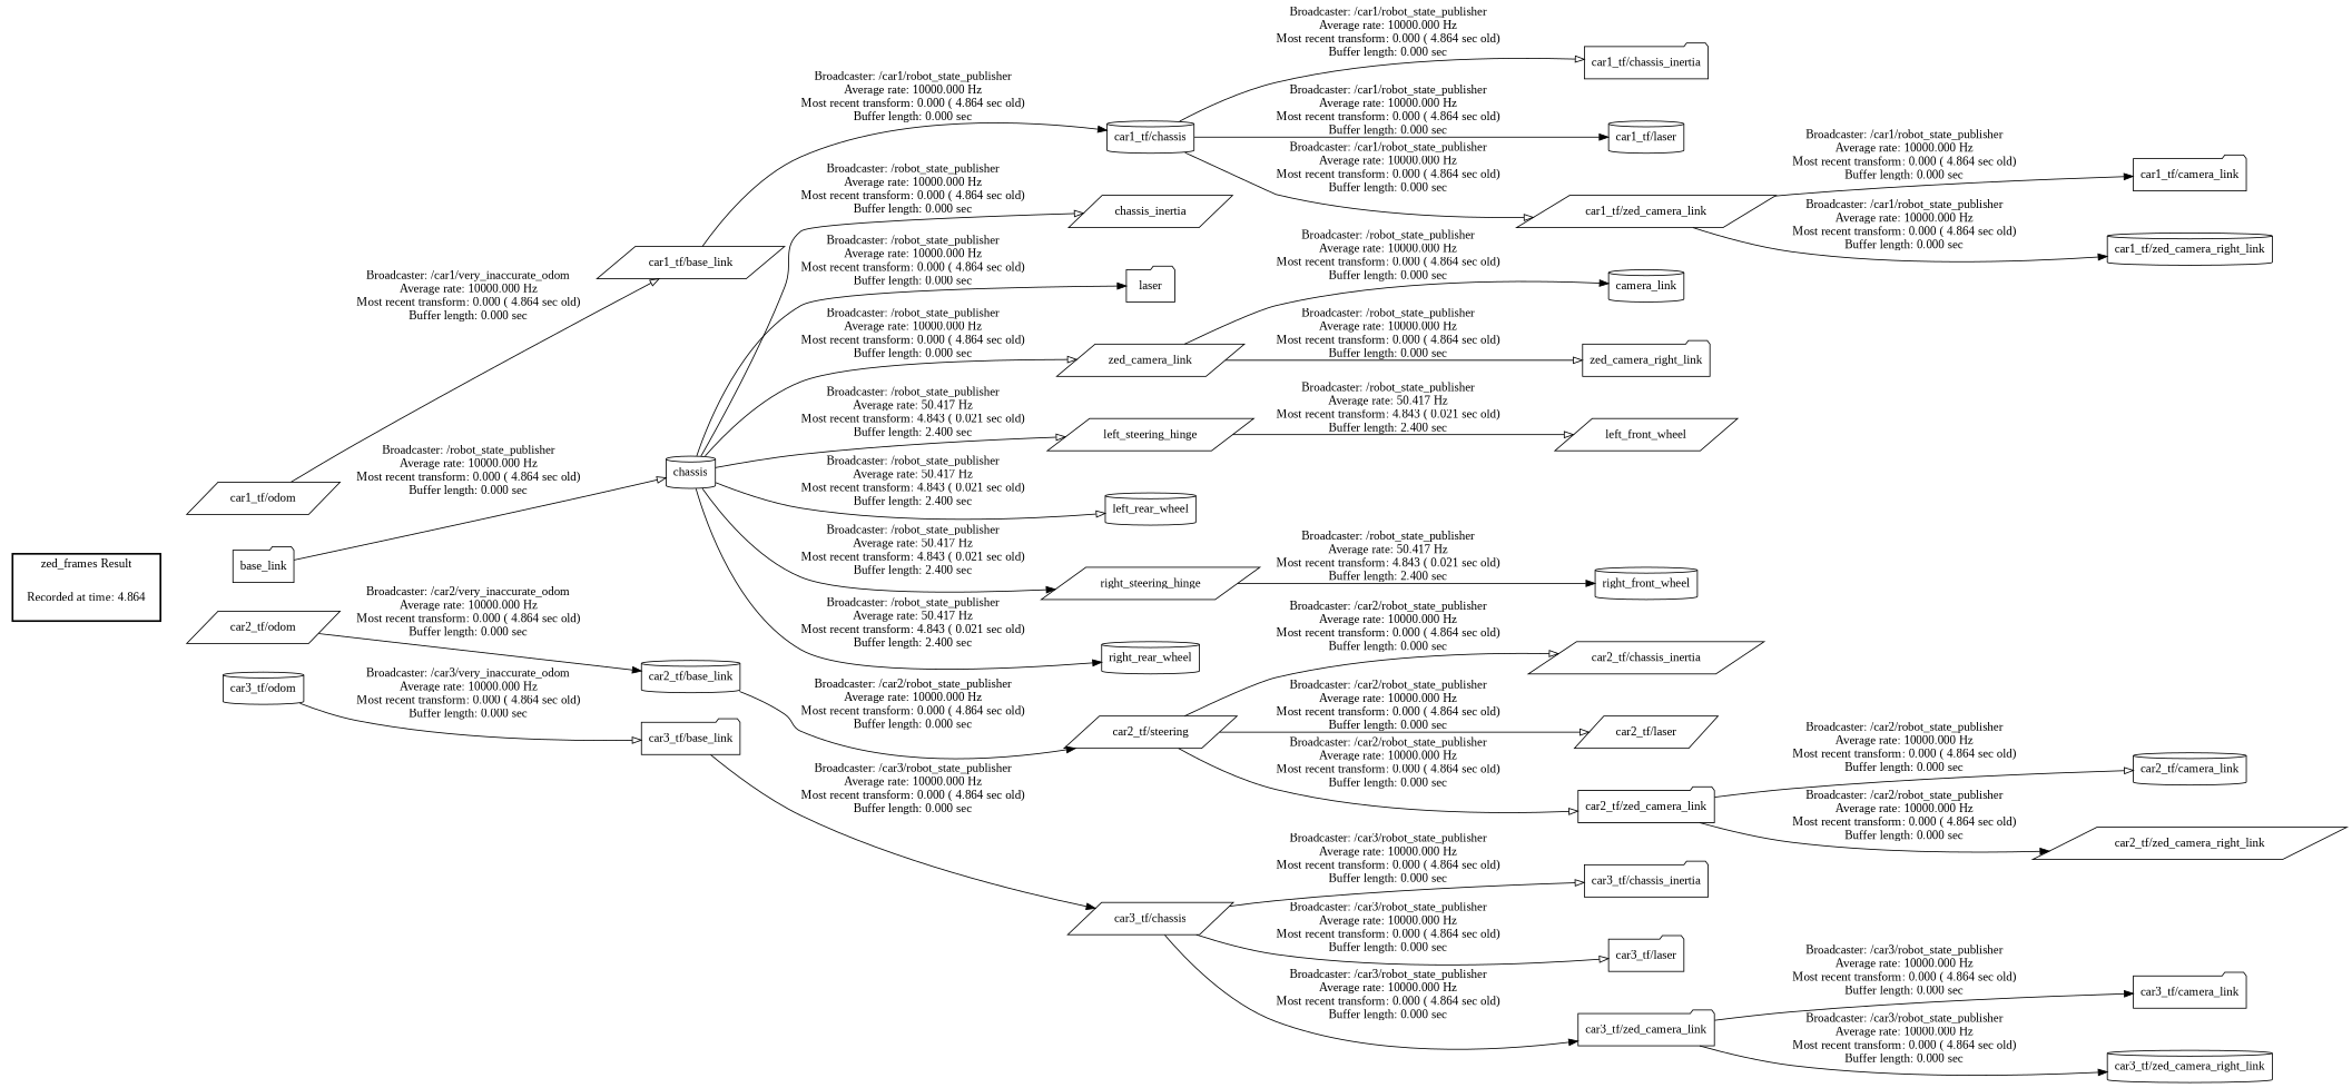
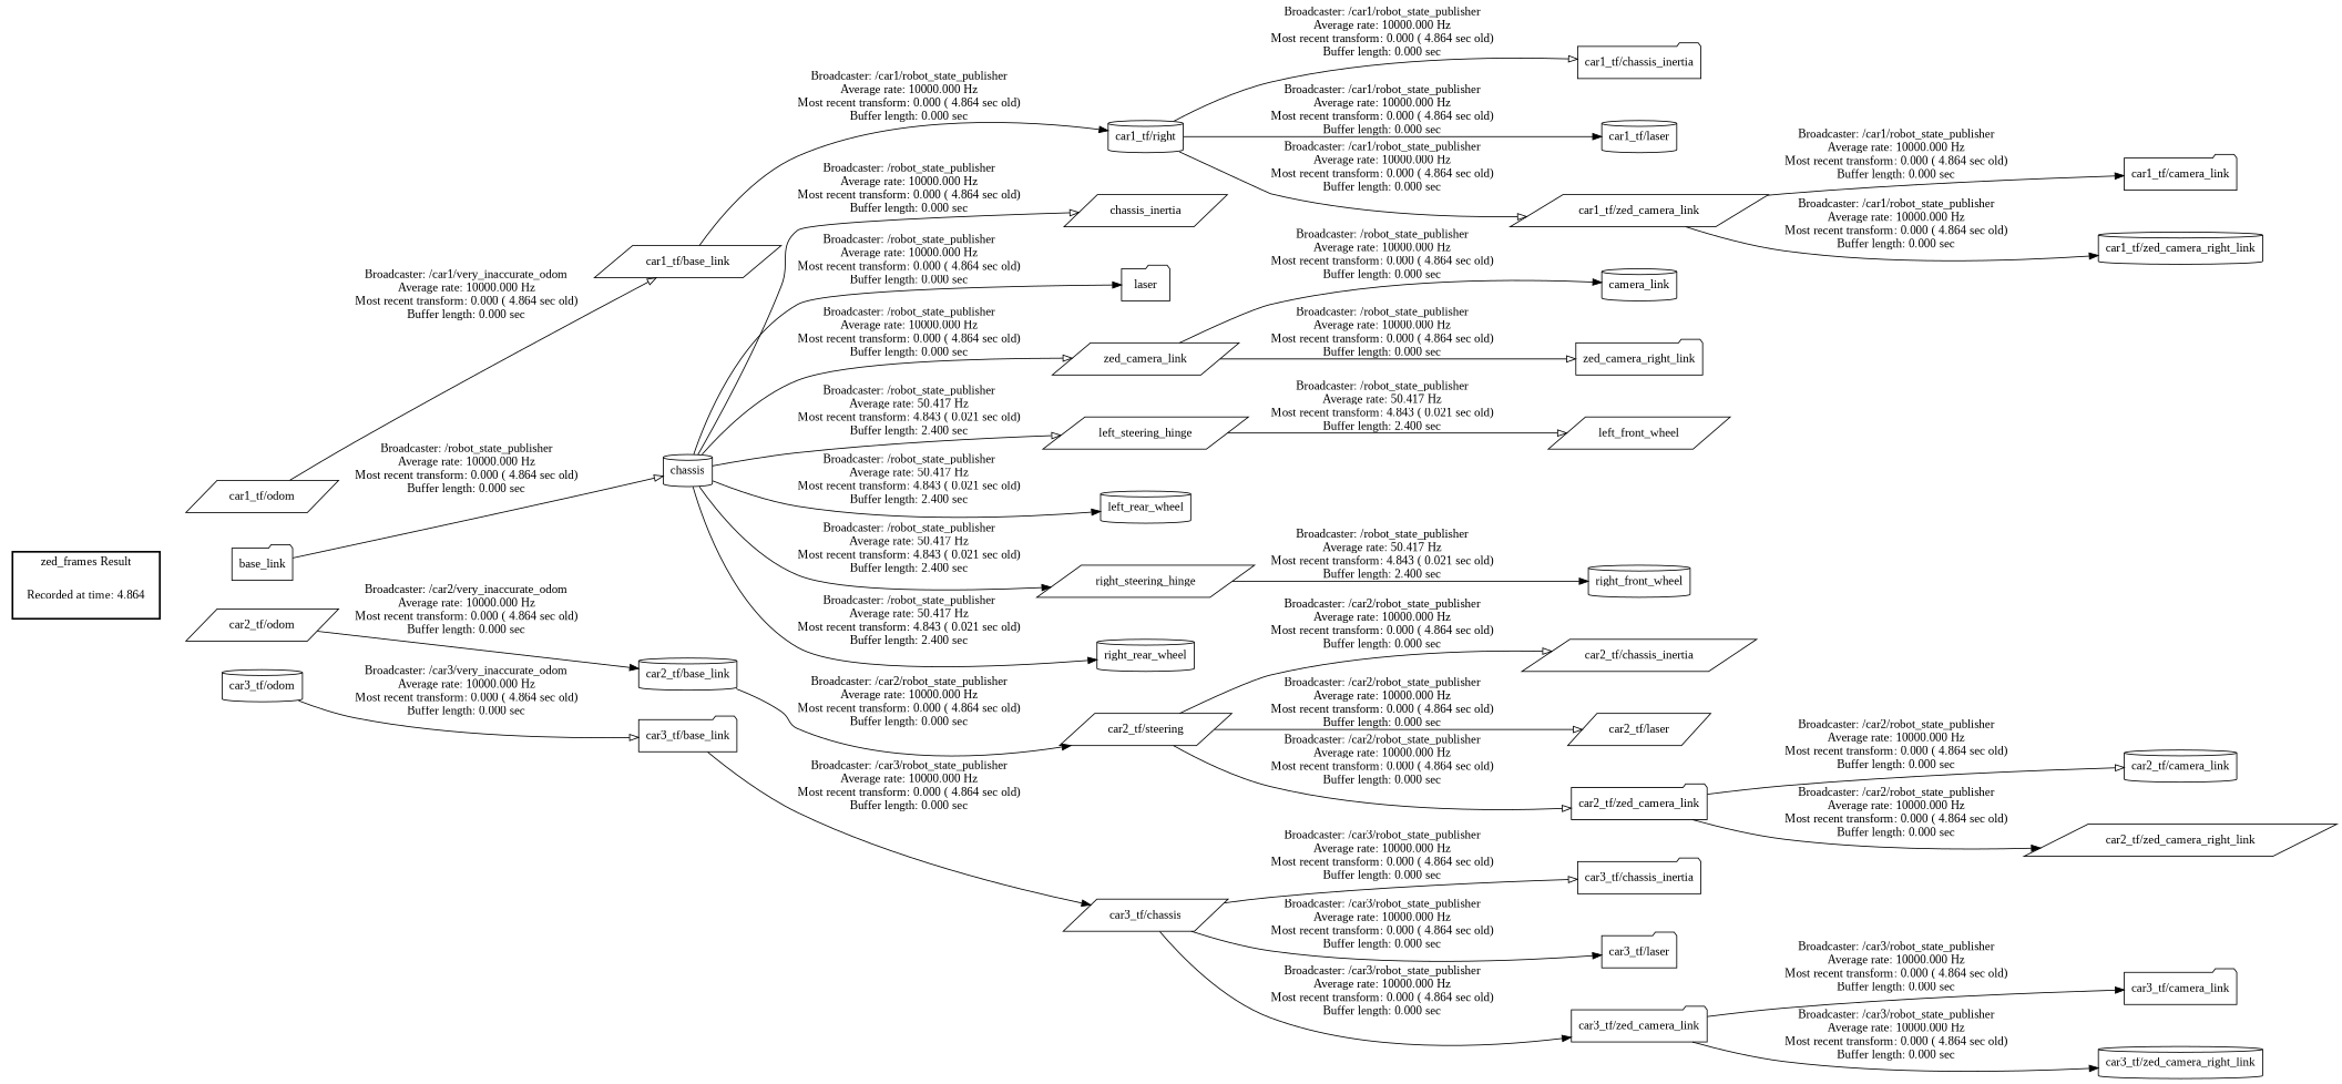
  digraph {
    fontname="Liberation Serif"
    rankdir=LR
    node [fontname="Liberation Serif" shape=parallelogram]
    edge [fontname="Liberation Serif" arrowhead=normal]
    "Recorded at time: 4.864" [shape=plaintext]
    "car1_tf/odom"
    base_link [shape=folder]
    "car2_tf/odom"
    "car3_tf/odom" [shape=cylinder]
-   "car1_tf/chassis" [shape=cylinder]
+   "car1_tf/chassis" [shape=cylinder label="car1_tf/right"]
    "car1_tf/base_link"
    "car1_tf/chassis_inertia" [shape=folder]
    "car1_tf/laser" [shape=cylinder]
    "car1_tf/zed_camera_link"
    "car1_tf/camera_link" [shape=folder]
    "car1_tf/zed_camera_right_link" [shape=cylinder]
    chassis [shape=cylinder]
    chassis_inertia
    laser [shape=folder]
    zed_camera_link
    left_steering_hinge
    left_rear_wheel [shape=cylinder]
    right_steering_hinge
    right_rear_wheel [shape=cylinder]
    camera_link [shape=cylinder]
    zed_camera_right_link [shape=folder]
    left_front_wheel
    right_front_wheel [shape=cylinder]
    "car2_tf/base_link" [shape=cylinder]
    n26 [label="car2_tf/steering"]
    "car2_tf/chassis_inertia"
    "car2_tf/laser"
    "car2_tf/zed_camera_link" [shape=folder]
    "car2_tf/camera_link" [shape=cylinder]
    "car2_tf/zed_camera_right_link"
    "car3_tf/base_link" [shape=folder]
    "car3_tf/chassis"
    "car3_tf/chassis_inertia" [shape=folder]
    "car3_tf/laser" [shape=folder]
    "car3_tf/zed_camera_link" [shape=folder]
    "car3_tf/camera_link" [shape=folder]
    "car3_tf/zed_camera_right_link" [shape=cylinder]
    subgraph cluster_1 {
      color=black
      label="zed_frames Result"
      style=bold
      "Recorded at time: 4.864"
    }
    "Recorded at time: 4.864" -> "car1_tf/odom" [style=invis arrowhead=""]
    "Recorded at time: 4.864" -> base_link [style=invis arrowhead=""]
    "Recorded at time: 4.864" -> "car2_tf/odom" [style=invis arrowhead=""]
    "Recorded at time: 4.864" -> "car3_tf/odom" [style=invis arrowhead=""]
    "car1_tf/odom" -> "car1_tf/base_link" [arrowhead=onormal label="Broadcaster: /car1/very_inaccurate_odom\nAverage rate: 10000.000 Hz\nMost recent transform: 0.000 ( 4.864 sec old)\nBuffer length: 0.000 sec\n"]
    base_link -> chassis [arrowhead=onormal label="Broadcaster: /robot_state_publisher\nAverage rate: 10000.000 Hz\nMost recent transform: 0.000 ( 4.864 sec old)\nBuffer length: 0.000 sec\n"]
    "car2_tf/odom" -> "car2_tf/base_link" [label="Broadcaster: /car2/very_inaccurate_odom\nAverage rate: 10000.000 Hz\nMost recent transform: 0.000 ( 4.864 sec old)\nBuffer length: 0.000 sec\n"]
    "car3_tf/odom" -> "car3_tf/base_link" [arrowhead=onormal label="Broadcaster: /car3/very_inaccurate_odom\nAverage rate: 10000.000 Hz\nMost recent transform: 0.000 ( 4.864 sec old)\nBuffer length: 0.000 sec\n"]
    "car1_tf/chassis" -> "car1_tf/chassis_inertia" [arrowhead=onormal label="Broadcaster: /car1/robot_state_publisher\nAverage rate: 10000.000 Hz\nMost recent transform: 0.000 ( 4.864 sec old)\nBuffer length: 0.000 sec\n"]
    "car1_tf/chassis" -> "car1_tf/laser" [label="Broadcaster: /car1/robot_state_publisher\nAverage rate: 10000.000 Hz\nMost recent transform: 0.000 ( 4.864 sec old)\nBuffer length: 0.000 sec\n"]
    "car1_tf/chassis" -> "car1_tf/zed_camera_link" [arrowhead=onormal label="Broadcaster: /car1/robot_state_publisher\nAverage rate: 10000.000 Hz\nMost recent transform: 0.000 ( 4.864 sec old)\nBuffer length: 0.000 sec\n"]
    "car1_tf/base_link" -> "car1_tf/chassis" [label="Broadcaster: /car1/robot_state_publisher\nAverage rate: 10000.000 Hz\nMost recent transform: 0.000 ( 4.864 sec old)\nBuffer length: 0.000 sec\n"]
    "car1_tf/zed_camera_link" -> "car1_tf/camera_link" [label="Broadcaster: /car1/robot_state_publisher\nAverage rate: 10000.000 Hz\nMost recent transform: 0.000 ( 4.864 sec old)\nBuffer length: 0.000 sec\n"]
    "car1_tf/zed_camera_link" -> "car1_tf/zed_camera_right_link" [label="Broadcaster: /car1/robot_state_publisher\nAverage rate: 10000.000 Hz\nMost recent transform: 0.000 ( 4.864 sec old)\nBuffer length: 0.000 sec\n"]
    chassis -> chassis_inertia [arrowhead=onormal label="Broadcaster: /robot_state_publisher\nAverage rate: 10000.000 Hz\nMost recent transform: 0.000 ( 4.864 sec old)\nBuffer length: 0.000 sec\n"]
    chassis -> laser [label="Broadcaster: /robot_state_publisher\nAverage rate: 10000.000 Hz\nMost recent transform: 0.000 ( 4.864 sec old)\nBuffer length: 0.000 sec\n"]
    chassis -> zed_camera_link [arrowhead=onormal label="Broadcaster: /robot_state_publisher\nAverage rate: 10000.000 Hz\nMost recent transform: 0.000 ( 4.864 sec old)\nBuffer length: 0.000 sec\n"]
    chassis -> left_steering_hinge [arrowhead=onormal label="Broadcaster: /robot_state_publisher\nAverage rate: 50.417 Hz\nMost recent transform: 4.843 ( 0.021 sec old)\nBuffer length: 2.400 sec\n"]
-   chassis -> left_rear_wheel [arrowhead=onormal label="Broadcaster: /robot_state_publisher\nAverage rate: 50.417 Hz\nMost recent transform: 4.843 ( 0.021 sec old)\nBuffer length: 2.400 sec\n"]
+   chassis -> left_rear_wheel [label="Broadcaster: /robot_state_publisher\nAverage rate: 50.417 Hz\nMost recent transform: 4.843 ( 0.021 sec old)\nBuffer length: 2.400 sec\n"]
    chassis -> right_steering_hinge [label="Broadcaster: /robot_state_publisher\nAverage rate: 50.417 Hz\nMost recent transform: 4.843 ( 0.021 sec old)\nBuffer length: 2.400 sec\n"]
    chassis -> right_rear_wheel [label="Broadcaster: /robot_state_publisher\nAverage rate: 50.417 Hz\nMost recent transform: 4.843 ( 0.021 sec old)\nBuffer length: 2.400 sec\n"]
    zed_camera_link -> camera_link [label="Broadcaster: /robot_state_publisher\nAverage rate: 10000.000 Hz\nMost recent transform: 0.000 ( 4.864 sec old)\nBuffer length: 0.000 sec\n"]
    zed_camera_link -> zed_camera_right_link [arrowhead=onormal label="Broadcaster: /robot_state_publisher\nAverage rate: 10000.000 Hz\nMost recent transform: 0.000 ( 4.864 sec old)\nBuffer length: 0.000 sec\n"]
    left_steering_hinge -> left_front_wheel [arrowhead=onormal label="Broadcaster: /robot_state_publisher\nAverage rate: 50.417 Hz\nMost recent transform: 4.843 ( 0.021 sec old)\nBuffer length: 2.400 sec\n"]
    right_steering_hinge -> right_front_wheel [label="Broadcaster: /robot_state_publisher\nAverage rate: 50.417 Hz\nMost recent transform: 4.843 ( 0.021 sec old)\nBuffer length: 2.400 sec\n"]
    "car2_tf/base_link" -> n26 [label="Broadcaster: /car2/robot_state_publisher\nAverage rate: 10000.000 Hz\nMost recent transform: 0.000 ( 4.864 sec old)\nBuffer length: 0.000 sec\n"]
    n26 -> "car2_tf/chassis_inertia" [arrowhead=onormal label="Broadcaster: /car2/robot_state_publisher\nAverage rate: 10000.000 Hz\nMost recent transform: 0.000 ( 4.864 sec old)\nBuffer length: 0.000 sec\n"]
    n26 -> "car2_tf/laser" [arrowhead=onormal label="Broadcaster: /car2/robot_state_publisher\nAverage rate: 10000.000 Hz\nMost recent transform: 0.000 ( 4.864 sec old)\nBuffer length: 0.000 sec\n"]
    n26 -> "car2_tf/zed_camera_link" [arrowhead=onormal label="Broadcaster: /car2/robot_state_publisher\nAverage rate: 10000.000 Hz\nMost recent transform: 0.000 ( 4.864 sec old)\nBuffer length: 0.000 sec\n"]
    "car2_tf/zed_camera_link" -> "car2_tf/camera_link" [arrowhead=onormal label="Broadcaster: /car2/robot_state_publisher\nAverage rate: 10000.000 Hz\nMost recent transform: 0.000 ( 4.864 sec old)\nBuffer length: 0.000 sec\n"]
    "car2_tf/zed_camera_link" -> "car2_tf/zed_camera_right_link" [label="Broadcaster: /car2/robot_state_publisher\nAverage rate: 10000.000 Hz\nMost recent transform: 0.000 ( 4.864 sec old)\nBuffer length: 0.000 sec\n"]
    "car3_tf/base_link" -> "car3_tf/chassis" [label="Broadcaster: /car3/robot_state_publisher\nAverage rate: 10000.000 Hz\nMost recent transform: 0.000 ( 4.864 sec old)\nBuffer length: 0.000 sec\n"]
    "car3_tf/chassis" -> "car3_tf/chassis_inertia" [arrowhead=onormal label="Broadcaster: /car3/robot_state_publisher\nAverage rate: 10000.000 Hz\nMost recent transform: 0.000 ( 4.864 sec old)\nBuffer length: 0.000 sec\n"]
-   "car3_tf/chassis" -> "car3_tf/laser" [arrowhead=onormal label="Broadcaster: /car3/robot_state_publisher\nAverage rate: 10000.000 Hz\nMost recent transform: 0.000 ( 4.864 sec old)\nBuffer length: 0.000 sec\n"]
+   "car3_tf/chassis" -> "car3_tf/laser" [label="Broadcaster: /car3/robot_state_publisher\nAverage rate: 10000.000 Hz\nMost recent transform: 0.000 ( 4.864 sec old)\nBuffer length: 0.000 sec\n"]
    "car3_tf/chassis" -> "car3_tf/zed_camera_link" [label="Broadcaster: /car3/robot_state_publisher\nAverage rate: 10000.000 Hz\nMost recent transform: 0.000 ( 4.864 sec old)\nBuffer length: 0.000 sec\n"]
    "car3_tf/zed_camera_link" -> "car3_tf/camera_link" [label="Broadcaster: /car3/robot_state_publisher\nAverage rate: 10000.000 Hz\nMost recent transform: 0.000 ( 4.864 sec old)\nBuffer length: 0.000 sec\n"]
    "car3_tf/zed_camera_link" -> "car3_tf/zed_camera_right_link" [label="Broadcaster: /car3/robot_state_publisher\nAverage rate: 10000.000 Hz\nMost recent transform: 0.000 ( 4.864 sec old)\nBuffer length: 0.000 sec\n"]
  }
